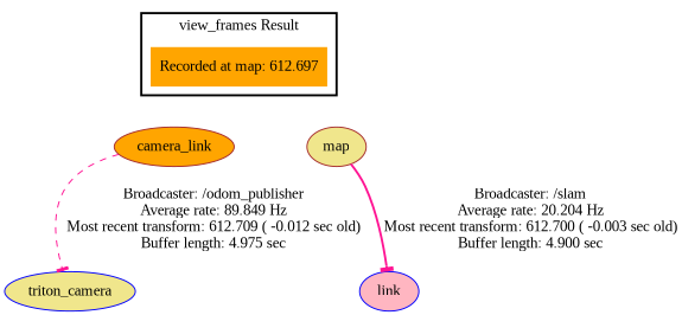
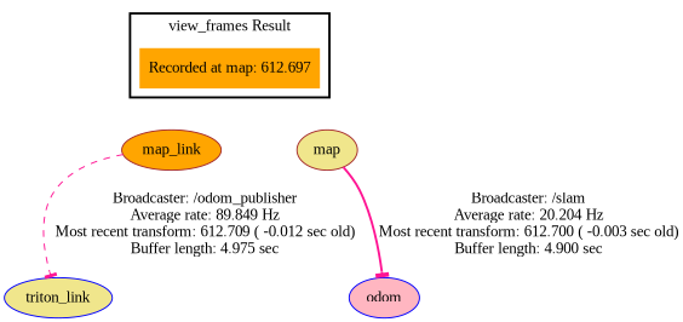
  digraph {
    fontname="Liberation Serif"
    node [color=brown fillcolor=orange fontname="Liberation Serif" style=filled]
    edge [fontname="Liberation Serif" style=invis]
    n1 [label="Recorded at map: 612.697" shape=plaintext]
-   camera_link
+   camera_link [label=map_link]
    map [fillcolor=khaki]
-   triton_link [color=blue fillcolor=khaki label=triton_camera]
-   odom [color=blue fillcolor=lightpink label=link]
+   triton_link [color=blue fillcolor=khaki]
+   odom [color=blue fillcolor=lightpink]
    subgraph cluster_1 {
      color=black
      label="view_frames Result"
      style=bold
      n1
    }
    n1 -> camera_link
    n1 -> map
    camera_link -> triton_link [arrowhead=tee color=deeppink label="Broadcaster: /odom_publisher\nAverage rate: 89.849 Hz\nMost recent transform: 612.709 ( -0.012 sec old)\nBuffer length: 4.975 sec\n" style=dashed]
    map -> odom [arrowhead=tee color=deeppink label="Broadcaster: /slam\nAverage rate: 20.204 Hz\nMost recent transform: 612.700 ( -0.003 sec old)\nBuffer length: 4.900 sec\n" style=bold]
  }
